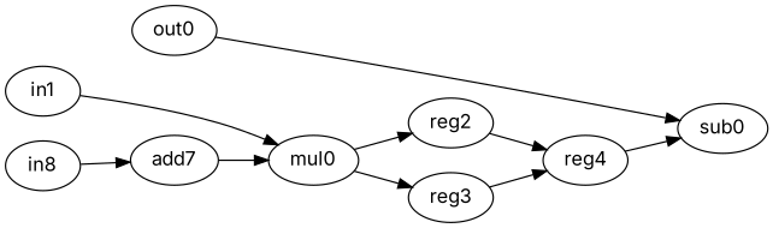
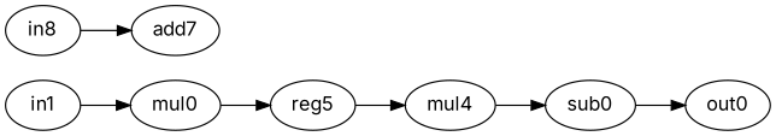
  digraph {
    fontname=Inter
    rankdir=LR
    node [fontname=Inter op=mul]
    edge [fontname=Inter port=0 weight=0]
    n1 [label=mul0]
-   n2 [label=reg2 op=reg]
-   n3 [label=reg3 op=reg]
-   n4 [label=reg4]
+   n2 [label=reg5 op=reg]
+   n4 [label=mul4]
    n5 [label=in1 op=in]
    n6 [label=sub0 op=subi value=1]
    n7 [label=out0 op=out]
    n8 [label=add7 op=addi value=2]
    n9 [label=in8 op=in]
    n1 -> n2
-   n1 -> n3
    n2 -> n4
-   n3 -> n4 [port=1]
    n4 -> n6
    n5 -> n1
-   n7 -> n6
-   n8 -> n1 [port=1 weight=1]
+   n6 -> n7
    n9 -> n8
  }
